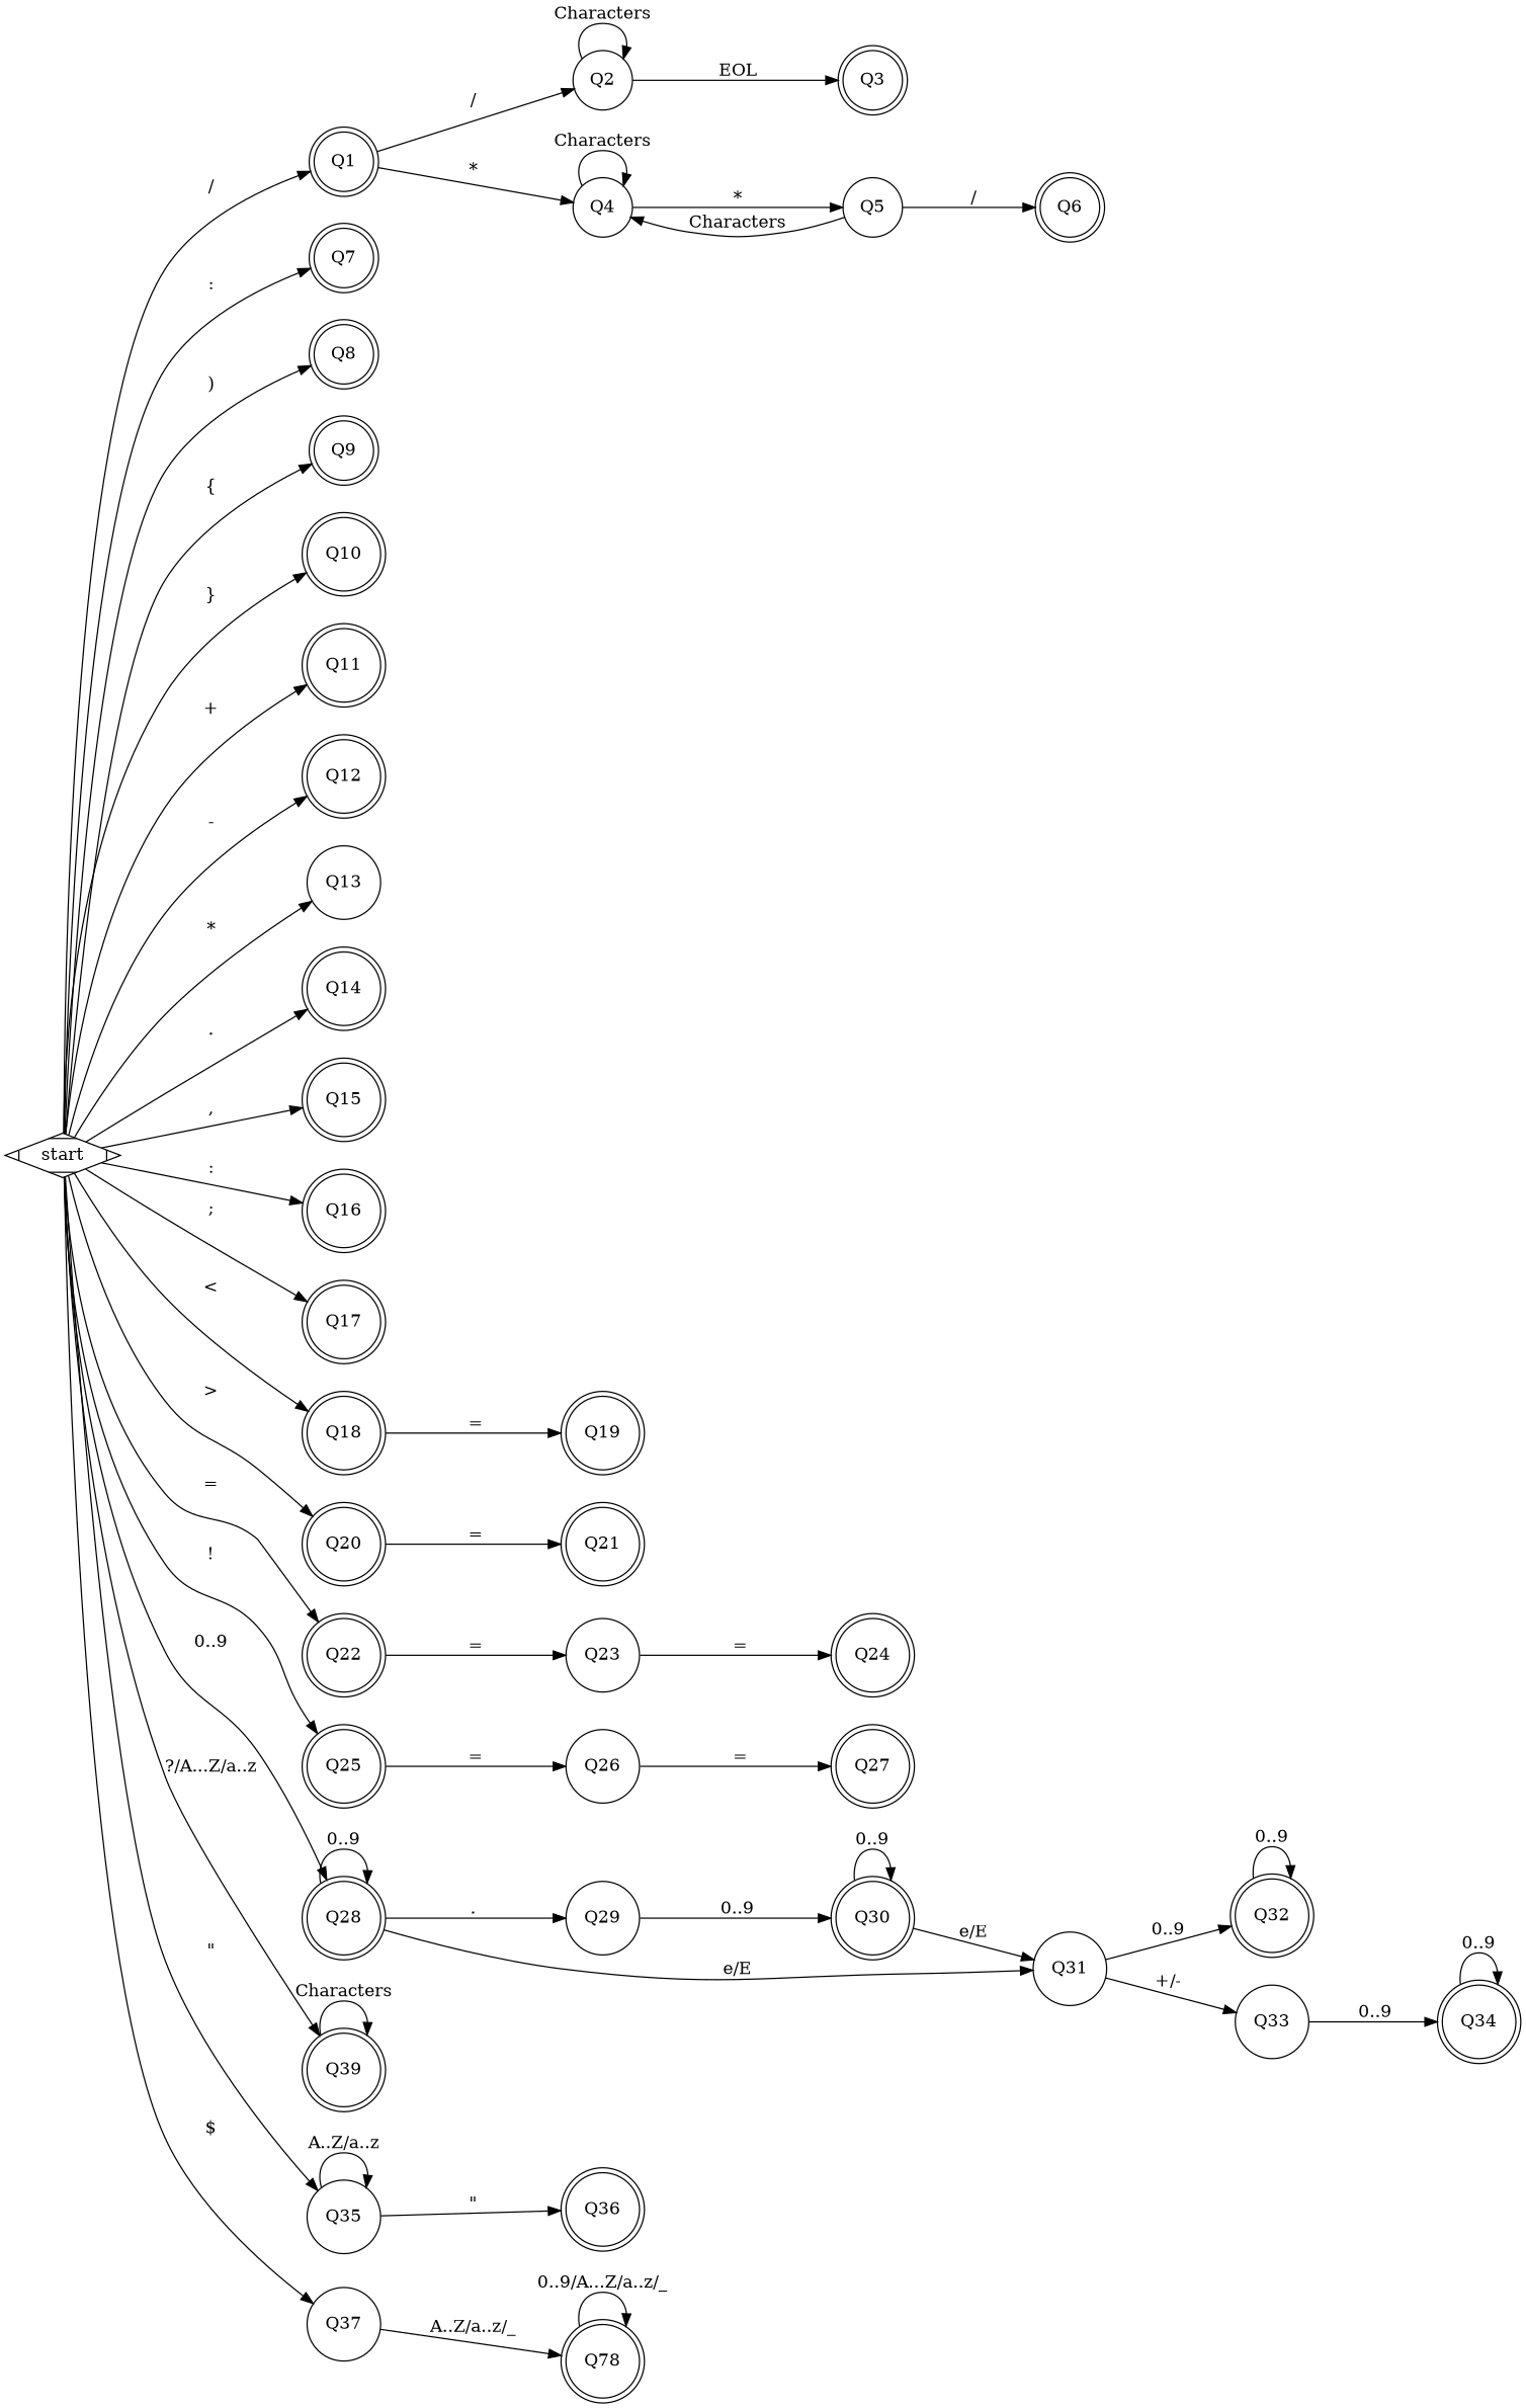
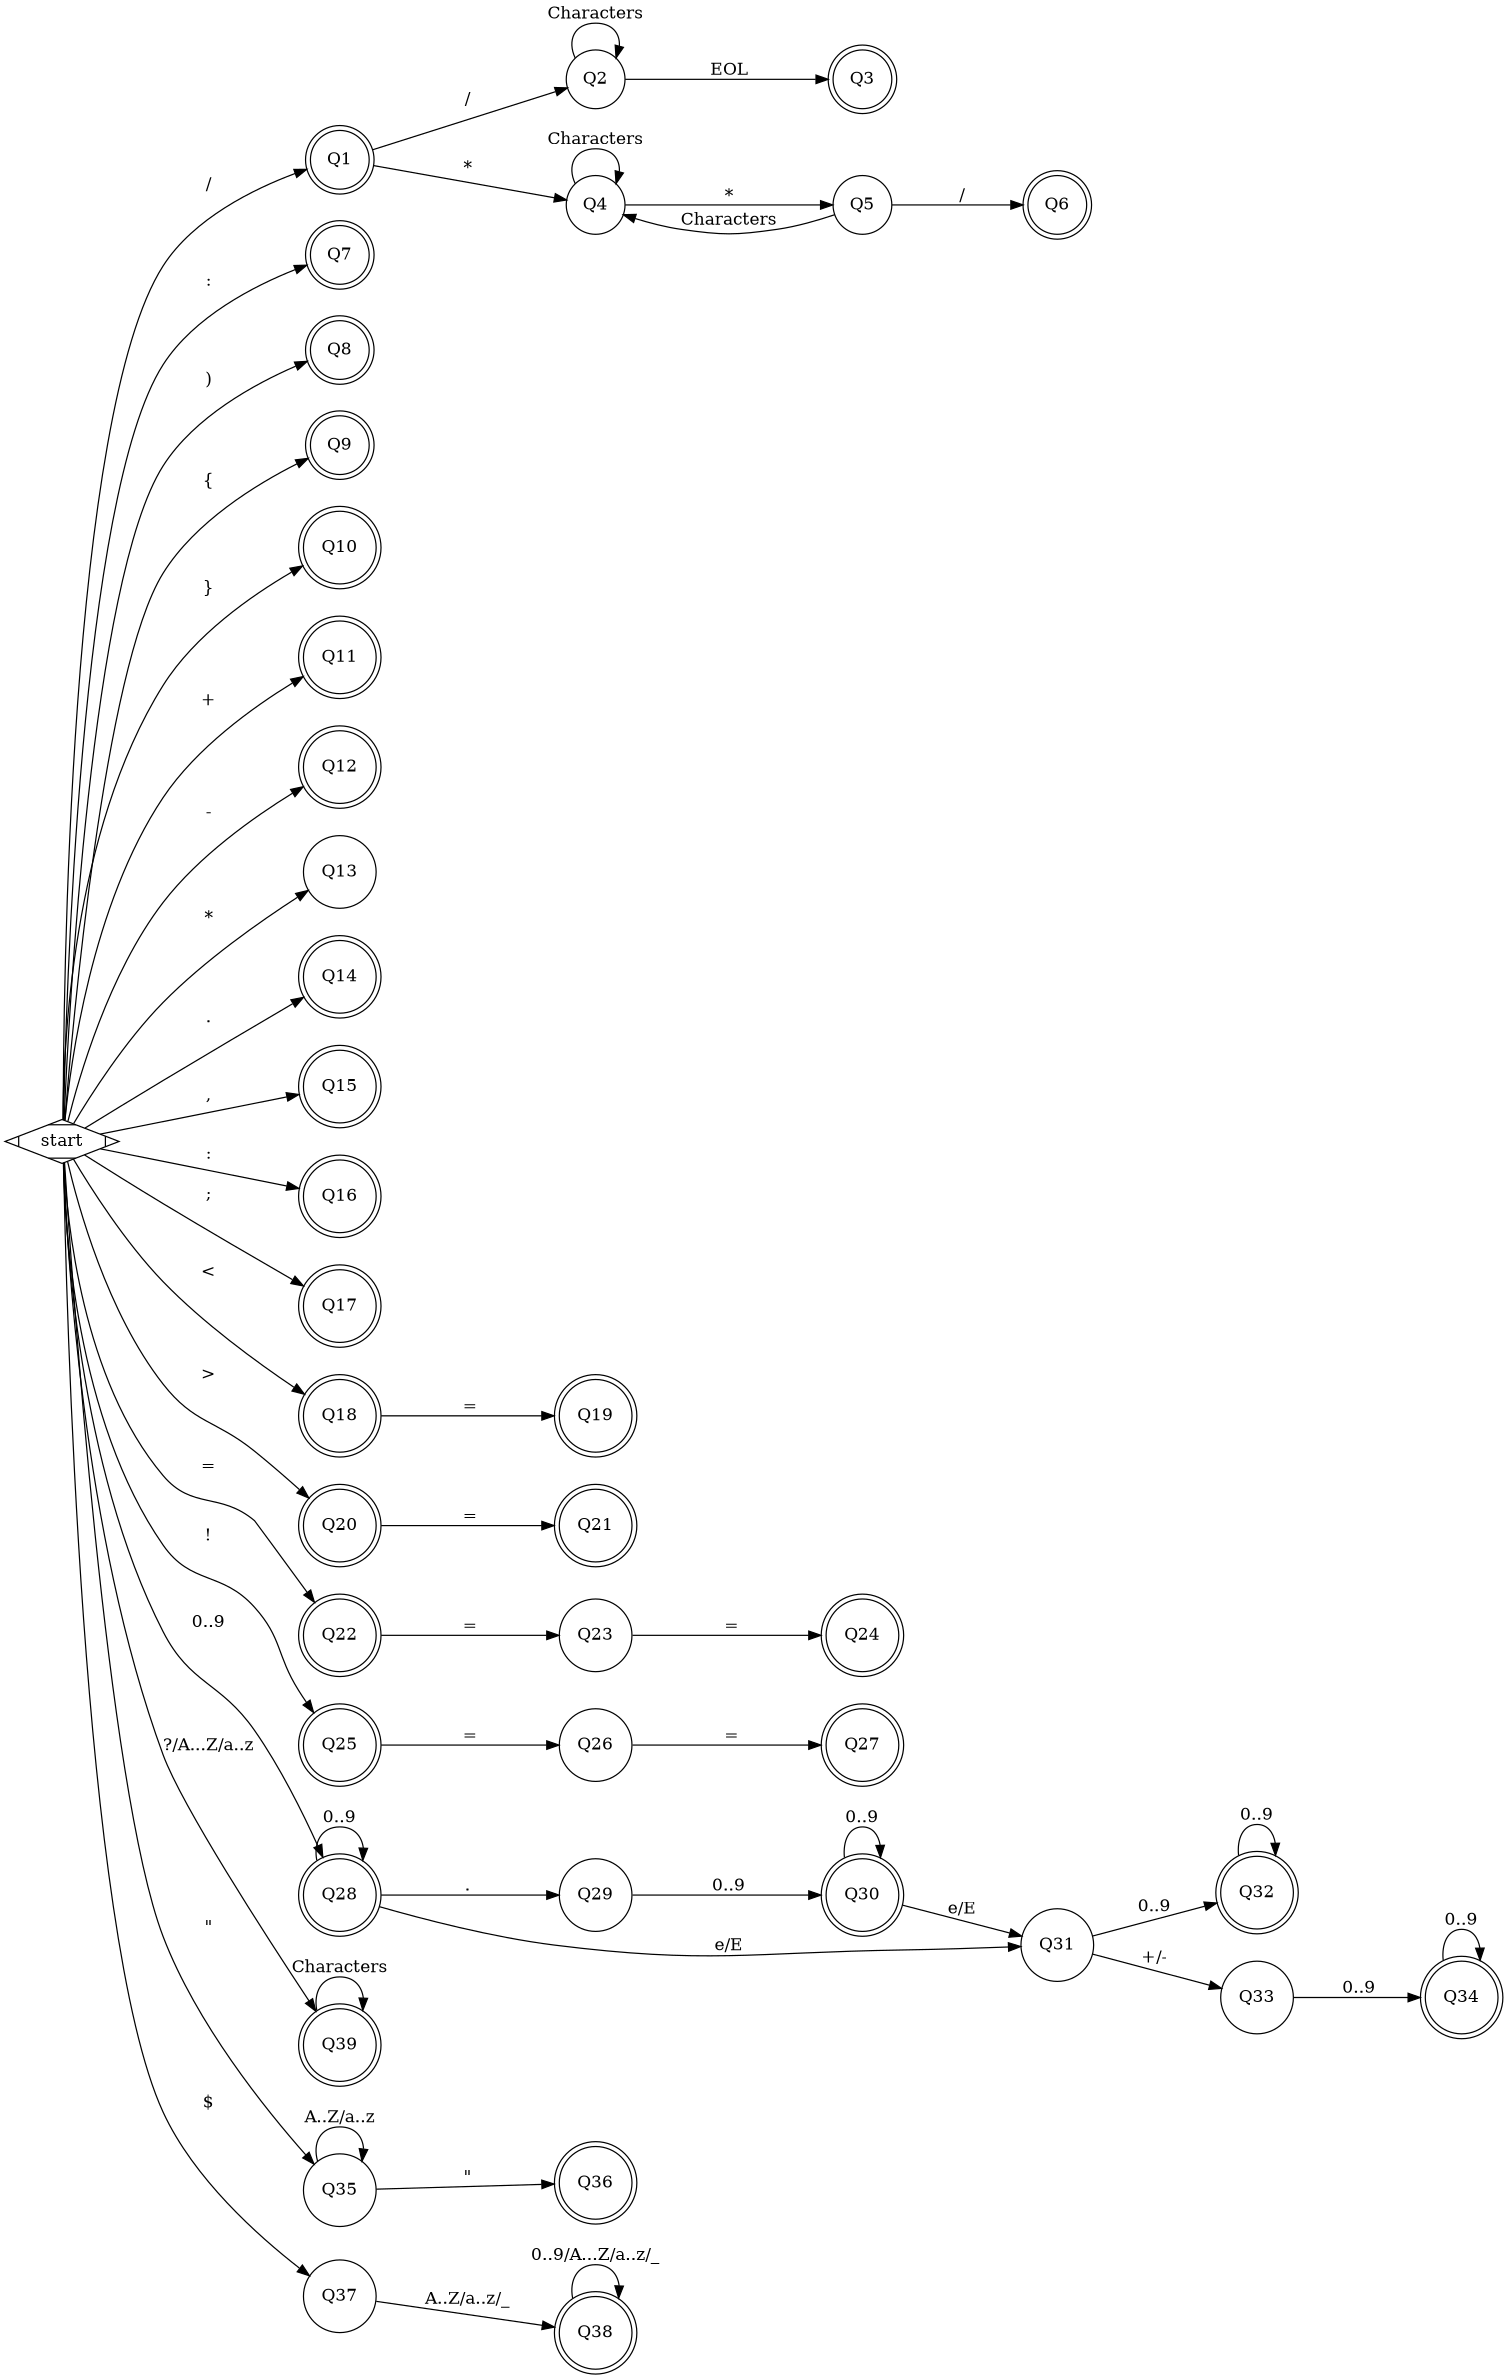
  digraph {
    nodesep=0.3
    rankdir=LR
    ranksep=1
    splines=true
    node [shape=doublecircle]
    Q1
    Q3
    Q6
    Q7
    Q8
    Q9
    Q10
    Q11
    Q12
    Q13 [shape=circle]
    Q14
    Q15
    Q16
    Q17
    Q18
    Q19
    Q20
    Q21
    Q22
    Q24
    Q25
    Q27
    Q28
    Q30
    Q32
    Q34
    Q36
-   Q38 [label=Q78]
+   Q38
    Q39
    Q2 [shape=circle]
    Q4 [shape=circle]
    Q5 [shape=circle]
    Q23 [shape=circle]
    Q26 [shape=circle]
    Q29 [shape=circle]
    Q31 [shape=circle]
    Q33 [shape=circle]
    Q35 [shape=circle]
    Q37 [shape=circle]
    start [shape=Mdiamond]
    subgraph sub_1 {
      Q1
      Q3
      Q6
      Q7
      Q8
      Q9
      Q10
      Q11
      Q12
      Q13
      Q14
      Q15
      Q16
      Q17
      Q18
      Q19
      Q20
      Q21
      Q22
      Q24
      Q25
      Q27
      Q28
      Q30
      Q32
      Q34
      Q36
      Q38
      Q39
    }
    subgraph sub_2 {
      Q2
      Q4
      Q5
      Q23
      Q26
      Q29
      Q31
      Q33
      Q35
      Q37
    }
    Q1 -> Q2 [label="/"]
    Q1 -> Q4 [label="*"]
    Q18 -> Q19 [label=" ="]
    Q20 -> Q21 [label=" ="]
    Q22 -> Q23 [label=" ="]
    Q25 -> Q26 [label=" ="]
    Q28 -> Q28 [label="0..9"]
    Q28 -> Q29 [label="."]
    Q28 -> Q31 [label="e/E"]
    Q30 -> Q30 [label="0..9"]
    Q30 -> Q31 [label="e/E"]
    Q32 -> Q32 [label="0..9"]
    Q34 -> Q34 [label="0..9"]
    Q38 -> Q38 [label="0..9/A...Z/a..z/_"]
    Q39 -> Q39 [label=Characters]
    Q2 -> Q3 [label=EOL]
    Q2 -> Q2 [label=Characters]
    Q4 -> Q4 [label=Characters]
    Q4 -> Q5 [label="*"]
    Q5 -> Q6 [label="/"]
    Q5 -> Q4 [label=Characters]
    Q23 -> Q24 [label=" ="]
    Q26 -> Q27 [label=" ="]
    Q29 -> Q30 [label="0..9"]
    Q31 -> Q32 [label="0..9"]
    Q31 -> Q33 [label="+/-"]
    Q33 -> Q34 [label="0..9"]
    Q35 -> Q36 [label="\""]
    Q35 -> Q35 [label="A..Z/a..z"]
    Q37 -> Q38 [label="A..Z/a..z/_"]
    start -> Q1 [label="/"]
    start -> Q7 [label=":"]
    start -> Q8 [label=")"]
    start -> Q9 [label="{"]
    start -> Q10 [label="}"]
    start -> Q11 [label="+"]
    start -> Q12 [label="-"]
    start -> Q13 [label="*"]
    start -> Q14 [label="."]
    start -> Q15 [label=","]
    start -> Q16 [label=":"]
    start -> Q17 [label=";"]
    start -> Q18 [label="<"]
    start -> Q20 [label=">"]
    start -> Q22 [label="="]
    start -> Q25 [label="!"]
    start -> Q28 [label="0..9"]
    start -> Q39 [label="?/A...Z/a..z"]
    start -> Q35 [label="\""]
    start -> Q37 [label="$"]
  }
